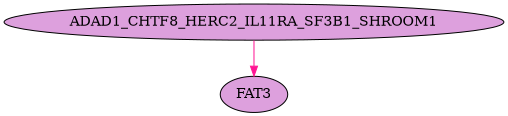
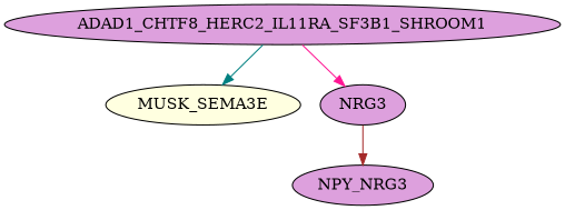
  digraph {
    node [fillcolor=plum style=filled]
+   n1 [label=NPY_NRG3]
    n2 [label=ADAD1_CHTF8_HERC2_IL11RA_SF3B1_SHROOM1]
-   n4 [label=FAT3]
+   n3 [fillcolor=lightyellow label=MUSK_SEMA3E]
+   n4 [label=NRG3]
+   n2 -> n3 [color=teal]
    n2 -> n4 [color=deeppink]
+   n4 -> n1 [color=brown]
  }
